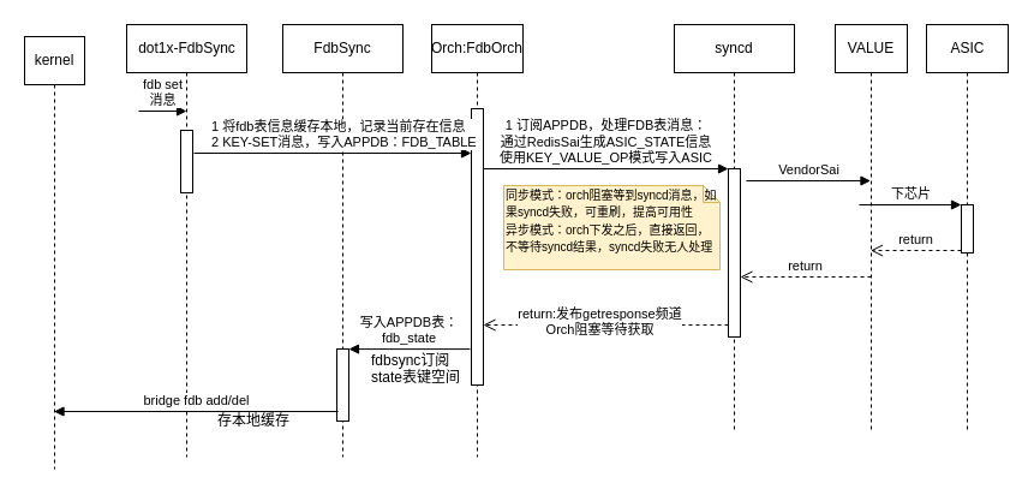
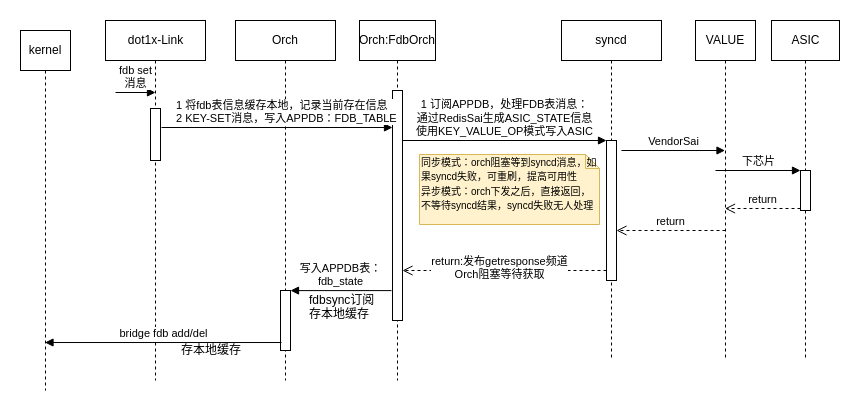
  <mxCell id="0" />
  <mxCell id="1" parent="0" />
  <mxCell id="2" value="syncd" style="shape=umlLifeline;perimeter=lifelinePerimeter;whiteSpace=wrap;html=1;container=1;collapsible=0;recursiveResize=0;outlineConnect=0;" parent="1" vertex="1"><mxGeometry x="561" y="20" width="100" height="340" as="geometry" /></mxCell>
  <mxCell id="3" value="" style="html=1;points=[];perimeter=orthogonalPerimeter;" parent="2" vertex="1"><mxGeometry x="45" y="120" width="10" height="140" as="geometry" /></mxCell>
  <mxCell id="4" value="VendorSai" style="html=1;verticalAlign=bottom;endArrow=block;" parent="2" target="9" edge="1"><mxGeometry width="80" relative="1" as="geometry"><mxPoint x="60" y="130" as="sourcePoint" /><mxPoint x="140" y="130" as="targetPoint" /></mxGeometry></mxCell>
  <mxCell id="5" value="return" style="html=1;verticalAlign=bottom;endArrow=open;dashed=1;endSize=8;" parent="2" target="3" edge="1"><mxGeometry relative="1" as="geometry"><mxPoint x="164" y="210" as="sourcePoint" /><mxPoint x="84" y="210" as="targetPoint" /></mxGeometry></mxCell>
  <mxCell id="6" value="ASIC" style="html=1;points=[];perimeter=orthogonalPerimeter;shape=umlLifeline;participant=label;fontFamily=Helvetica;fontSize=12;fontColor=#000000;align=center;strokeColor=#000000;fillColor=#ffffff;recursiveResize=0;container=1;collapsible=0;" parent="1" vertex="1"><mxGeometry x="771" y="20" width="68" height="340" as="geometry" /></mxCell>
  <mxCell id="7" value="" style="html=1;points=[];perimeter=orthogonalPerimeter;" parent="6" vertex="1"><mxGeometry x="29" y="150" width="10" height="40" as="geometry" /></mxCell>
  <mxCell id="8" value="下芯片" style="html=1;verticalAlign=bottom;endArrow=block;entryX=0;entryY=0;" parent="6" target="7" edge="1"><mxGeometry relative="1" as="geometry"><mxPoint x="-56" y="150" as="sourcePoint" /></mxGeometry></mxCell>
  <mxCell id="9" value="VALUE" style="shape=umlLifeline;perimeter=lifelinePerimeter;whiteSpace=wrap;html=1;container=1;collapsible=0;recursiveResize=0;outlineConnect=0;" parent="1" vertex="1"><mxGeometry x="695" y="20" width="60" height="340" as="geometry" /></mxCell>
  <mxCell id="10" value="Orch:FdbOrch" style="shape=umlLifeline;perimeter=lifelinePerimeter;whiteSpace=wrap;html=1;container=1;collapsible=0;recursiveResize=0;outlineConnect=0;" parent="1" vertex="1"><mxGeometry x="359" y="20" width="76" height="360" as="geometry" /></mxCell>
  <mxCell id="11" value="" style="html=1;points=[];perimeter=orthogonalPerimeter;" parent="10" vertex="1"><mxGeometry x="33" y="70" width="10" height="230" as="geometry" /></mxCell>
  <mxCell id="12" value="&lt;font style=&quot;font-size: 10px&quot;&gt;同步模式：orch阻塞等到syncd消息，如果syncd失败，可重刷，提高可用性&lt;br&gt;异步模式：orch下发之后，直接返回，不等待syncd结果，syncd失败无人处理&lt;/font&gt;" style="shape=note;whiteSpace=wrap;html=1;size=14;verticalAlign=top;align=left;spacingTop=-6;fillColor=#fff2cc;strokeColor=#d6b656;" parent="10" vertex="1"><mxGeometry x="60" y="134" width="180" height="70" as="geometry" /></mxCell>
- <mxCell id="13" value="FdbSync" style="shape=umlLifeline;perimeter=lifelinePerimeter;whiteSpace=wrap;html=1;container=1;collapsible=0;recursiveResize=0;outlineConnect=0;" parent="1" vertex="1"><mxGeometry x="235" y="20" width="100" height="360" as="geometry" /></mxCell>
+ <mxCell id="13" value="Orch" style="shape=umlLifeline;perimeter=lifelinePerimeter;whiteSpace=wrap;html=1;container=1;collapsible=0;recursiveResize=0;outlineConnect=0;" parent="1" vertex="1"><mxGeometry x="235" y="20" width="100" height="360" as="geometry" /></mxCell>
  <mxCell id="14" value="" style="html=1;points=[];perimeter=orthogonalPerimeter;" parent="13" vertex="1"><mxGeometry x="45" y="270" width="10" height="60" as="geometry" /></mxCell>
- <mxCell id="15" value="dot1x-FdbSync" style="html=1;points=[];perimeter=orthogonalPerimeter;shape=umlLifeline;participant=label;fontFamily=Helvetica;fontSize=12;fontColor=#000000;align=center;strokeColor=#000000;fillColor=#ffffff;recursiveResize=0;container=1;collapsible=0;" parent="1" vertex="1"><mxGeometry x="105" y="20" width="100" height="360" as="geometry" /></mxCell>
+ <mxCell id="15" value="dot1x-Link" style="html=1;points=[];perimeter=orthogonalPerimeter;shape=umlLifeline;participant=label;fontFamily=Helvetica;fontSize=12;fontColor=#000000;align=center;strokeColor=#000000;fillColor=#ffffff;recursiveResize=0;container=1;collapsible=0;" parent="1" vertex="1"><mxGeometry x="105" y="20" width="100" height="360" as="geometry" /></mxCell>
  <mxCell id="16" value="" style="html=1;points=[];perimeter=orthogonalPerimeter;" parent="15" vertex="1"><mxGeometry x="45" y="88" width="10" height="52" as="geometry" /></mxCell>
  <mxCell id="17" value="1 将fdb表信息缓存本地，记录当前存在信息&lt;br&gt;2 KEY-SET消息，写入APPDB：FDB_TABLE" style="html=1;verticalAlign=bottom;endArrow=block;align=left;" parent="15" target="11" edge="1"><mxGeometry x="-0.89" width="80" relative="1" as="geometry"><mxPoint x="56" y="107" as="sourcePoint" /><mxPoint x="310" y="107" as="targetPoint" /><mxPoint as="offset" /></mxGeometry></mxCell>
  <mxCell id="18" value="fdb set &lt;br&gt;消息" style="html=1;verticalAlign=bottom;endArrow=block;" parent="1" edge="1"><mxGeometry width="80" relative="1" as="geometry"><mxPoint x="115" y="92" as="sourcePoint" /><mxPoint x="155" y="92" as="targetPoint" /></mxGeometry></mxCell>
  <mxCell id="19" value="1 订阅APPDB，处理FDB表消息：&lt;br&gt;通过RedisSai生成ASIC_STATE信息&lt;br&gt;使用KEY_VALUE_OP模式写入ASIC" style="html=1;verticalAlign=bottom;endArrow=block;entryX=0;entryY=0;" parent="1" source="11" target="3" edge="1"><mxGeometry relative="1" as="geometry"><mxPoint x="445" y="140" as="sourcePoint" /></mxGeometry></mxCell>
  <mxCell id="20" value="return:发布getresponse频道&lt;br&gt;Orch阻塞等待获取" style="html=1;verticalAlign=bottom;endArrow=open;dashed=1;endSize=8;exitX=0;exitY=0.95;" parent="1" target="11" edge="1"><mxGeometry x="0.047" y="13" relative="1" as="geometry"><mxPoint x="413" y="270" as="targetPoint" /><mxPoint x="606" y="270" as="sourcePoint" /><mxPoint as="offset" /></mxGeometry></mxCell>
  <mxCell id="21" value="return" style="html=1;verticalAlign=bottom;endArrow=open;dashed=1;endSize=8;exitX=0;exitY=0.95;" parent="1" source="7" target="9" edge="1"><mxGeometry relative="1" as="geometry"><mxPoint x="725" y="246" as="targetPoint" /></mxGeometry></mxCell>
  <mxCell id="22" value="写入APPDB表：&lt;br&gt;fdb_state" style="html=1;verticalAlign=bottom;endArrow=block;exitX=-0.1;exitY=0.87;exitDx=0;exitDy=0;exitPerimeter=0;" parent="1" source="11" target="14" edge="1"><mxGeometry width="80" relative="1" as="geometry"><mxPoint x="385" y="360" as="sourcePoint" /><mxPoint x="295" y="358" as="targetPoint" /></mxGeometry></mxCell>
- <mxCell id="23" value="fdbsync订阅&lt;br&gt;state表键空间" style="text;html=1;resizable=0;points=[];autosize=1;align=left;verticalAlign=top;spacingTop=-4;" parent="1" vertex="1"><mxGeometry x="307" y="290" width="90" height="30" as="geometry" /></mxCell>
+ <mxCell id="23" value="fdbsync订阅&lt;br&gt;存本地缓存" style="text;html=1;resizable=0;points=[];autosize=1;align=left;verticalAlign=top;spacingTop=-4;" parent="1" vertex="1"><mxGeometry x="307" y="290" width="90" height="30" as="geometry" /></mxCell>
  <mxCell id="24" value="kernel" style="shape=umlLifeline;perimeter=lifelinePerimeter;whiteSpace=wrap;html=1;container=1;collapsible=0;recursiveResize=0;outlineConnect=0;" parent="1" vertex="1"><mxGeometry x="20" y="30" width="50" height="360" as="geometry" /></mxCell>
  <mxCell id="25" value="bridge fdb add/del" style="html=1;verticalAlign=bottom;endArrow=block;exitX=0.1;exitY=0.867;exitDx=0;exitDy=0;exitPerimeter=0;" parent="1" source="14" target="24" edge="1"><mxGeometry width="80" relative="1" as="geometry"><mxPoint x="275" y="340" as="sourcePoint" /><mxPoint x="375" y="340" as="targetPoint" /></mxGeometry></mxCell>
  <mxCell id="26" value="存本地缓存" style="text;html=1;resizable=0;points=[];autosize=1;align=left;verticalAlign=top;spacingTop=-4;" parent="1" vertex="1"><mxGeometry x="179" y="340" width="80" height="20" as="geometry" /></mxCell>
